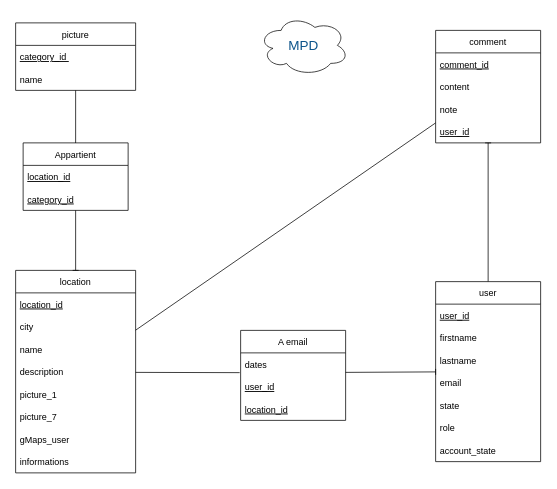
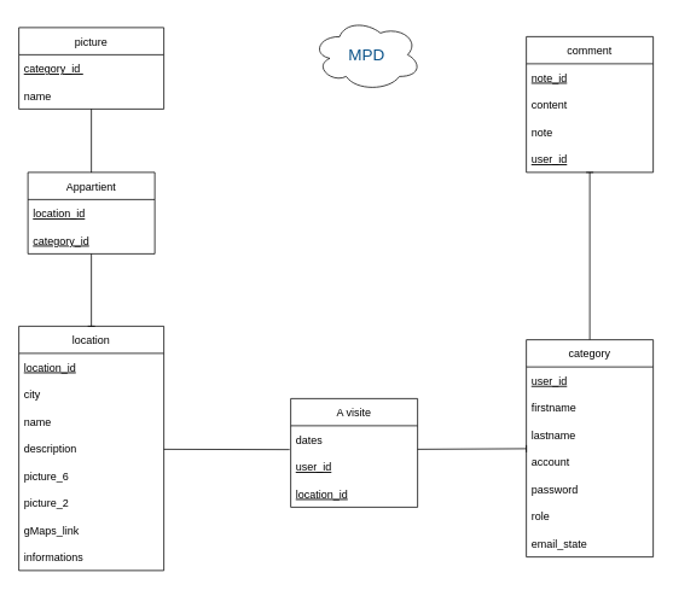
  <mxCell id="0" />
  <mxCell id="1" parent="0" />
- <mxCell id="2" style="html=1;endArrow=none;endFill=0;" parent="1" source="3" target="22" edge="1"><mxGeometry relative="1" as="geometry" /></mxCell>
  <mxCell id="3" value="location" style="swimlane;fontStyle=0;childLayout=stackLayout;horizontal=1;startSize=30;horizontalStack=0;resizeParent=1;resizeParentMax=0;resizeLast=0;collapsible=1;marginBottom=0;" parent="1" vertex="1"><mxGeometry x="20" y="360" width="160" height="270" as="geometry"><mxRectangle x="30" width="70" height="30" as="alternateBounds" /></mxGeometry></mxCell>
  <mxCell id="4" value="location_id" style="text;strokeColor=none;fillColor=none;align=left;verticalAlign=middle;spacingLeft=4;spacingRight=4;overflow=hidden;points=[[0,0.5],[1,0.5]];portConstraint=eastwest;rotatable=0;fontStyle=4" parent="3" vertex="1"><mxGeometry y="30" width="160" height="30" as="geometry" /></mxCell>
  <mxCell id="5" value="city" style="text;strokeColor=none;fillColor=none;align=left;verticalAlign=middle;spacingLeft=4;spacingRight=4;overflow=hidden;points=[[0,0.5],[1,0.5]];portConstraint=eastwest;rotatable=0;" parent="3" vertex="1"><mxGeometry y="60" width="160" height="30" as="geometry" /></mxCell>
  <mxCell id="6" value="name" style="text;strokeColor=none;fillColor=none;align=left;verticalAlign=middle;spacingLeft=4;spacingRight=4;overflow=hidden;points=[[0,0.5],[1,0.5]];portConstraint=eastwest;rotatable=0;" parent="3" vertex="1"><mxGeometry y="90" width="160" height="30" as="geometry" /></mxCell>
  <mxCell id="7" value="description" style="text;strokeColor=none;fillColor=none;align=left;verticalAlign=middle;spacingLeft=4;spacingRight=4;overflow=hidden;points=[[0,0.5],[1,0.5]];portConstraint=eastwest;rotatable=0;" parent="3" vertex="1"><mxGeometry y="120" width="160" height="30" as="geometry" /></mxCell>
- <mxCell id="8" value="picture_1" style="text;strokeColor=none;fillColor=none;align=left;verticalAlign=middle;spacingLeft=4;spacingRight=4;overflow=hidden;points=[[0,0.5],[1,0.5]];portConstraint=eastwest;rotatable=0;" parent="3" vertex="1"><mxGeometry y="150" width="160" height="30" as="geometry" /></mxCell>
- <mxCell id="9" value="picture_7" style="text;strokeColor=none;fillColor=none;align=left;verticalAlign=middle;spacingLeft=4;spacingRight=4;overflow=hidden;points=[[0,0.5],[1,0.5]];portConstraint=eastwest;rotatable=0;" parent="3" vertex="1"><mxGeometry y="180" width="160" height="30" as="geometry" /></mxCell>
- <mxCell id="10" value="gMaps_user" style="text;strokeColor=none;fillColor=none;align=left;verticalAlign=middle;spacingLeft=4;spacingRight=4;overflow=hidden;points=[[0,0.5],[1,0.5]];portConstraint=eastwest;rotatable=0;" parent="3" vertex="1"><mxGeometry y="210" width="160" height="30" as="geometry" /></mxCell>
+ <mxCell id="8" value="picture_6" style="text;strokeColor=none;fillColor=none;align=left;verticalAlign=middle;spacingLeft=4;spacingRight=4;overflow=hidden;points=[[0,0.5],[1,0.5]];portConstraint=eastwest;rotatable=0;" parent="3" vertex="1"><mxGeometry y="150" width="160" height="30" as="geometry" /></mxCell>
+ <mxCell id="9" value="picture_2" style="text;strokeColor=none;fillColor=none;align=left;verticalAlign=middle;spacingLeft=4;spacingRight=4;overflow=hidden;points=[[0,0.5],[1,0.5]];portConstraint=eastwest;rotatable=0;" parent="3" vertex="1"><mxGeometry y="180" width="160" height="30" as="geometry" /></mxCell>
+ <mxCell id="10" value="gMaps_link" style="text;strokeColor=none;fillColor=none;align=left;verticalAlign=middle;spacingLeft=4;spacingRight=4;overflow=hidden;points=[[0,0.5],[1,0.5]];portConstraint=eastwest;rotatable=0;" parent="3" vertex="1"><mxGeometry y="210" width="160" height="30" as="geometry" /></mxCell>
  <mxCell id="11" value="informations" style="text;strokeColor=none;fillColor=none;align=left;verticalAlign=middle;spacingLeft=4;spacingRight=4;overflow=hidden;points=[[0,0.5],[1,0.5]];portConstraint=eastwest;rotatable=0;" vertex="1" parent="3"><mxGeometry y="240" width="160" height="30" as="geometry" /></mxCell>
  <mxCell id="12" style="edgeStyle=none;html=1;exitX=0.5;exitY=0;exitDx=0;exitDy=0;endArrow=baseDash;endFill=0;" parent="1" source="13" edge="1"><mxGeometry relative="1" as="geometry"><mxPoint x="464" y="270" as="sourcePoint" /><mxPoint x="650" y="190" as="targetPoint" /></mxGeometry></mxCell>
- <mxCell id="13" value="user" style="swimlane;fontStyle=0;childLayout=stackLayout;horizontal=1;startSize=30;horizontalStack=0;resizeParent=1;resizeParentMax=0;resizeLast=0;collapsible=1;marginBottom=0;" parent="1" vertex="1"><mxGeometry x="580" y="375" width="140" height="240" as="geometry" /></mxCell>
+ <mxCell id="13" value="category" style="swimlane;fontStyle=0;childLayout=stackLayout;horizontal=1;startSize=30;horizontalStack=0;resizeParent=1;resizeParentMax=0;resizeLast=0;collapsible=1;marginBottom=0;" parent="1" vertex="1"><mxGeometry x="580" y="375" width="140" height="240" as="geometry" /></mxCell>
  <mxCell id="14" value="user_id" style="text;strokeColor=none;fillColor=none;align=left;verticalAlign=middle;spacingLeft=4;spacingRight=4;overflow=hidden;points=[[0,0.5],[1,0.5]];portConstraint=eastwest;rotatable=0;fontStyle=4" parent="13" vertex="1"><mxGeometry y="30" width="140" height="30" as="geometry" /></mxCell>
  <mxCell id="15" value="firstname" style="text;strokeColor=none;fillColor=none;align=left;verticalAlign=middle;spacingLeft=4;spacingRight=4;overflow=hidden;points=[[0,0.5],[1,0.5]];portConstraint=eastwest;rotatable=0;" parent="13" vertex="1"><mxGeometry y="60" width="140" height="30" as="geometry" /></mxCell>
  <mxCell id="16" value="lastname" style="text;strokeColor=none;fillColor=none;align=left;verticalAlign=middle;spacingLeft=4;spacingRight=4;overflow=hidden;points=[[0,0.5],[1,0.5]];portConstraint=eastwest;rotatable=0;" parent="13" vertex="1"><mxGeometry y="90" width="140" height="30" as="geometry" /></mxCell>
- <mxCell id="17" value="email" style="text;strokeColor=none;fillColor=none;align=left;verticalAlign=middle;spacingLeft=4;spacingRight=4;overflow=hidden;points=[[0,0.5],[1,0.5]];portConstraint=eastwest;rotatable=0;" parent="13" vertex="1"><mxGeometry y="120" width="140" height="30" as="geometry" /></mxCell>
- <mxCell id="18" value="state" style="text;strokeColor=none;fillColor=none;align=left;verticalAlign=middle;spacingLeft=4;spacingRight=4;overflow=hidden;points=[[0,0.5],[1,0.5]];portConstraint=eastwest;rotatable=0;" parent="13" vertex="1"><mxGeometry y="150" width="140" height="30" as="geometry" /></mxCell>
+ <mxCell id="17" value="account" style="text;strokeColor=none;fillColor=none;align=left;verticalAlign=middle;spacingLeft=4;spacingRight=4;overflow=hidden;points=[[0,0.5],[1,0.5]];portConstraint=eastwest;rotatable=0;" parent="13" vertex="1"><mxGeometry y="120" width="140" height="30" as="geometry" /></mxCell>
+ <mxCell id="18" value="password" style="text;strokeColor=none;fillColor=none;align=left;verticalAlign=middle;spacingLeft=4;spacingRight=4;overflow=hidden;points=[[0,0.5],[1,0.5]];portConstraint=eastwest;rotatable=0;" parent="13" vertex="1"><mxGeometry y="150" width="140" height="30" as="geometry" /></mxCell>
  <mxCell id="19" value="role" style="text;strokeColor=none;fillColor=none;align=left;verticalAlign=middle;spacingLeft=4;spacingRight=4;overflow=hidden;points=[[0,0.5],[1,0.5]];portConstraint=eastwest;rotatable=0;" parent="13" vertex="1"><mxGeometry y="180" width="140" height="30" as="geometry" /></mxCell>
- <mxCell id="20" value="account_state" style="text;strokeColor=none;fillColor=none;align=left;verticalAlign=middle;spacingLeft=4;spacingRight=4;overflow=hidden;points=[[0,0.5],[1,0.5]];portConstraint=eastwest;rotatable=0;" parent="13" vertex="1"><mxGeometry y="210" width="140" height="30" as="geometry" /></mxCell>
+ <mxCell id="20" value="email_state" style="text;strokeColor=none;fillColor=none;align=left;verticalAlign=middle;spacingLeft=4;spacingRight=4;overflow=hidden;points=[[0,0.5],[1,0.5]];portConstraint=eastwest;rotatable=0;" parent="13" vertex="1"><mxGeometry y="210" width="140" height="30" as="geometry" /></mxCell>
  <mxCell id="21" style="edgeStyle=none;html=1;startArrow=none;endArrow=baseDash;endFill=0;" parent="1" target="13" edge="1"><mxGeometry relative="1" as="geometry"><mxPoint x="460" y="496" as="sourcePoint" /><mxPoint x="580" y="496" as="targetPoint" /></mxGeometry></mxCell>
  <mxCell id="22" value="comment" style="swimlane;fontStyle=0;childLayout=stackLayout;horizontal=1;startSize=30;horizontalStack=0;resizeParent=1;resizeParentMax=0;resizeLast=0;collapsible=1;marginBottom=0;" parent="1" vertex="1"><mxGeometry x="580" y="40" width="140" height="150" as="geometry" /></mxCell>
- <mxCell id="23" value="comment_id" style="text;strokeColor=none;fillColor=none;align=left;verticalAlign=middle;spacingLeft=4;spacingRight=4;overflow=hidden;points=[[0,0.5],[1,0.5]];portConstraint=eastwest;rotatable=0;fontStyle=4" parent="22" vertex="1"><mxGeometry y="30" width="140" height="30" as="geometry" /></mxCell>
+ <mxCell id="23" value="note_id" style="text;strokeColor=none;fillColor=none;align=left;verticalAlign=middle;spacingLeft=4;spacingRight=4;overflow=hidden;points=[[0,0.5],[1,0.5]];portConstraint=eastwest;rotatable=0;fontStyle=4" parent="22" vertex="1"><mxGeometry y="30" width="140" height="30" as="geometry" /></mxCell>
  <mxCell id="24" value="content" style="text;strokeColor=none;fillColor=none;align=left;verticalAlign=middle;spacingLeft=4;spacingRight=4;overflow=hidden;points=[[0,0.5],[1,0.5]];portConstraint=eastwest;rotatable=0;" parent="22" vertex="1"><mxGeometry y="60" width="140" height="30" as="geometry" /></mxCell>
  <mxCell id="25" value="note" style="text;strokeColor=none;fillColor=none;align=left;verticalAlign=middle;spacingLeft=4;spacingRight=4;overflow=hidden;points=[[0,0.5],[1,0.5]];portConstraint=eastwest;rotatable=0;" parent="22" vertex="1"><mxGeometry y="90" width="140" height="30" as="geometry" /></mxCell>
  <mxCell id="26" value="user_id" style="text;strokeColor=none;fillColor=none;align=left;verticalAlign=middle;spacingLeft=4;spacingRight=4;overflow=hidden;points=[[0,0.5],[1,0.5]];portConstraint=eastwest;rotatable=0;fontStyle=4" vertex="1" parent="22"><mxGeometry y="120" width="140" height="30" as="geometry" /></mxCell>
  <mxCell id="27" value="picture" style="swimlane;fontStyle=0;childLayout=stackLayout;horizontal=1;startSize=30;horizontalStack=0;resizeParent=1;resizeParentMax=0;resizeLast=0;collapsible=1;marginBottom=0;" parent="1" vertex="1"><mxGeometry x="20" y="30" width="160" height="90" as="geometry" /></mxCell>
  <mxCell id="28" value="category_id " style="text;strokeColor=none;fillColor=none;align=left;verticalAlign=middle;spacingLeft=4;spacingRight=4;overflow=hidden;points=[[0,0.5],[1,0.5]];portConstraint=eastwest;rotatable=0;fontStyle=4" parent="27" vertex="1"><mxGeometry y="30" width="160" height="30" as="geometry" /></mxCell>
  <mxCell id="29" value="name" style="text;strokeColor=none;fillColor=none;align=left;verticalAlign=middle;spacingLeft=4;spacingRight=4;overflow=hidden;points=[[0,0.5],[1,0.5]];portConstraint=eastwest;rotatable=0;" parent="27" vertex="1"><mxGeometry y="60" width="160" height="30" as="geometry" /></mxCell>
  <mxCell id="30" value="" style="edgeStyle=none;html=1;entryX=0.5;entryY=0;entryDx=0;entryDy=0;endArrow=none;" parent="1" source="29" edge="1"><mxGeometry relative="1" as="geometry"><mxPoint x="100" y="130" as="sourcePoint" /><mxPoint x="100" y="200" as="targetPoint" /></mxGeometry></mxCell>
  <mxCell id="31" value="" style="edgeStyle=none;html=1;entryX=-0.009;entryY=-0.121;entryDx=0;entryDy=0;endArrow=none;entryPerimeter=0;" parent="1" target="34" edge="1"><mxGeometry relative="1" as="geometry"><mxPoint x="180" y="496" as="sourcePoint" /><mxPoint x="330" y="495" as="targetPoint" /></mxGeometry></mxCell>
- <mxCell id="32" value="A email" style="swimlane;fontStyle=0;childLayout=stackLayout;horizontal=1;startSize=30;horizontalStack=0;resizeParent=1;resizeParentMax=0;resizeLast=0;collapsible=1;marginBottom=0;" vertex="1" parent="1"><mxGeometry x="320" y="440" width="140" height="120" as="geometry" /></mxCell>
+ <mxCell id="32" value="A visite" style="swimlane;fontStyle=0;childLayout=stackLayout;horizontal=1;startSize=30;horizontalStack=0;resizeParent=1;resizeParentMax=0;resizeLast=0;collapsible=1;marginBottom=0;" vertex="1" parent="1"><mxGeometry x="320" y="440" width="140" height="120" as="geometry" /></mxCell>
  <mxCell id="33" value="dates" style="text;strokeColor=none;fillColor=none;align=left;verticalAlign=middle;spacingLeft=4;spacingRight=4;overflow=hidden;points=[[0,0.5],[1,0.5]];portConstraint=eastwest;rotatable=0;" vertex="1" parent="32"><mxGeometry y="30" width="140" height="30" as="geometry" /></mxCell>
  <mxCell id="34" value="user_id" style="text;strokeColor=none;fillColor=none;align=left;verticalAlign=middle;spacingLeft=4;spacingRight=4;overflow=hidden;points=[[0,0.5],[1,0.5]];portConstraint=eastwest;rotatable=0;fontStyle=4" vertex="1" parent="32"><mxGeometry y="60" width="140" height="30" as="geometry" /></mxCell>
  <mxCell id="35" value="location_id" style="text;strokeColor=none;fillColor=none;align=left;verticalAlign=middle;spacingLeft=4;spacingRight=4;overflow=hidden;points=[[0,0.5],[1,0.5]];portConstraint=eastwest;rotatable=0;fontStyle=4" vertex="1" parent="32"><mxGeometry y="90" width="140" height="30" as="geometry" /></mxCell>
  <mxCell id="36" value="" style="edgeStyle=none;html=1;endArrow=baseDash;endFill=0;" edge="1" parent="1" source="37"><mxGeometry relative="1" as="geometry"><mxPoint x="100" y="360" as="targetPoint" /></mxGeometry></mxCell>
  <mxCell id="37" value="Appartient" style="swimlane;fontStyle=0;childLayout=stackLayout;horizontal=1;startSize=30;horizontalStack=0;resizeParent=1;resizeParentMax=0;resizeLast=0;collapsible=1;marginBottom=0;" vertex="1" parent="1"><mxGeometry x="30" y="190" width="140" height="90" as="geometry" /></mxCell>
  <mxCell id="38" value="location_id" style="text;strokeColor=none;fillColor=none;align=left;verticalAlign=middle;spacingLeft=4;spacingRight=4;overflow=hidden;points=[[0,0.5],[1,0.5]];portConstraint=eastwest;rotatable=0;fontStyle=4" vertex="1" parent="37"><mxGeometry y="30" width="140" height="30" as="geometry" /></mxCell>
  <mxCell id="39" value="category_id" style="text;strokeColor=none;fillColor=none;align=left;verticalAlign=middle;spacingLeft=4;spacingRight=4;overflow=hidden;points=[[0,0.5],[1,0.5]];portConstraint=eastwest;rotatable=0;fontStyle=4" vertex="1" parent="37"><mxGeometry y="60" width="140" height="30" as="geometry" /></mxCell>
  <mxCell id="40" value="&lt;font style=&quot;font-size: 18px&quot; color=&quot;#0b538a&quot;&gt;MPD&lt;/font&gt;" style="ellipse;shape=cloud;whiteSpace=wrap;html=1;fillColor=#FFFFFF;strokeColor=#0A0A0A;" vertex="1" parent="1"><mxGeometry x="344" y="20" width="120" height="80" as="geometry" /></mxCell>
